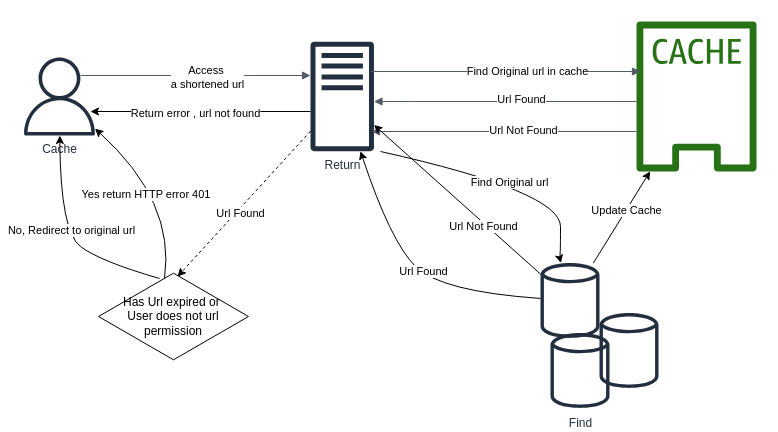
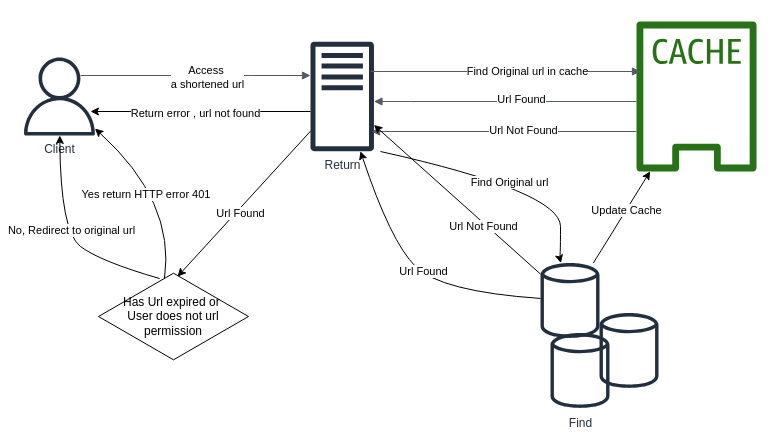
  <mxCell id="0" />
  <mxCell id="1" parent="0" />
- <mxCell id="2" value="Cache" style="outlineConnect=0;fontColor=#232F3E;gradientColor=none;fillColor=#232F3E;strokeColor=none;dashed=0;verticalLabelPosition=bottom;verticalAlign=top;align=center;html=1;fontSize=12;fontStyle=0;aspect=fixed;pointerEvents=1;shape=mxgraph.aws4.user;" vertex="1" parent="1"><mxGeometry x="20" y="57" width="78" height="78" as="geometry" /></mxCell>
+ <mxCell id="2" value="Client" style="outlineConnect=0;fontColor=#232F3E;gradientColor=none;fillColor=#232F3E;strokeColor=none;dashed=0;verticalLabelPosition=bottom;verticalAlign=top;align=center;html=1;fontSize=12;fontStyle=0;aspect=fixed;pointerEvents=1;shape=mxgraph.aws4.user;" vertex="1" parent="1"><mxGeometry x="20" y="57" width="78" height="78" as="geometry" /></mxCell>
  <mxCell id="3" value="" style="outlineConnect=0;fontColor=#232F3E;gradientColor=none;fillColor=#232F3E;strokeColor=none;dashed=0;verticalLabelPosition=bottom;verticalAlign=top;align=center;html=1;fontSize=12;fontStyle=0;aspect=fixed;pointerEvents=1;shape=mxgraph.aws4.generic_database;" vertex="1" parent="1"><mxGeometry x="540" y="261" width="59" height="78" as="geometry" /></mxCell>
  <mxCell id="4" value="" style="outlineConnect=0;fontColor=#232F3E;gradientColor=none;fillColor=#232F3E;strokeColor=none;dashed=0;verticalLabelPosition=bottom;verticalAlign=top;align=center;html=1;fontSize=12;fontStyle=0;aspect=fixed;pointerEvents=1;shape=mxgraph.aws4.generic_database;" vertex="1" parent="1"><mxGeometry x="599" y="311" width="59" height="78" as="geometry" /></mxCell>
  <mxCell id="5" value="Find" style="outlineConnect=0;fontColor=#232F3E;gradientColor=none;fillColor=#232F3E;strokeColor=none;dashed=0;verticalLabelPosition=bottom;verticalAlign=top;align=center;html=1;fontSize=12;fontStyle=0;aspect=fixed;pointerEvents=1;shape=mxgraph.aws4.generic_database;" vertex="1" parent="1"><mxGeometry x="550" y="331" width="59" height="78" as="geometry" /></mxCell>
  <mxCell id="6" value="Return" style="outlineConnect=0;fontColor=#232F3E;gradientColor=none;fillColor=#232F3E;strokeColor=none;dashed=0;verticalLabelPosition=bottom;verticalAlign=top;align=center;html=1;fontSize=12;fontStyle=0;aspect=fixed;pointerEvents=1;shape=mxgraph.aws4.traditional_server;" vertex="1" parent="1"><mxGeometry x="310" y="41" width="63.46" height="110" as="geometry" /></mxCell>
  <mxCell id="7" value="" style="outlineConnect=0;fontColor=#232F3E;gradientColor=none;fillColor=#277116;strokeColor=none;dashed=0;verticalLabelPosition=bottom;verticalAlign=top;align=center;html=1;fontSize=12;fontStyle=0;aspect=fixed;pointerEvents=1;shape=mxgraph.aws4.cached_volume;" vertex="1" parent="1"><mxGeometry x="636" y="20.52" width="120" height="150.96" as="geometry" /></mxCell>
  <mxCell id="8" value="" style="edgeStyle=orthogonalEdgeStyle;html=1;endArrow=block;elbow=vertical;startArrow=none;endFill=1;strokeColor=#545B64;rounded=0;" edge="1" parent="1" target="6"><mxGeometry width="100" relative="1" as="geometry"><mxPoint x="80" y="75" as="sourcePoint" /><mxPoint x="222" y="75" as="targetPoint" /><Array as="points"><mxPoint x="250" y="75" /><mxPoint x="250" y="75" /></Array></mxGeometry></mxCell>
  <mxCell id="9" value="Access&amp;nbsp;&lt;br&gt;a shortened url" style="edgeLabel;html=1;align=center;verticalAlign=middle;resizable=0;points=[];" vertex="1" connectable="0" parent="8"><mxGeometry x="0.099" y="-1" relative="1" as="geometry"><mxPoint as="offset" /></mxGeometry></mxCell>
  <mxCell id="10" value="" style="edgeStyle=orthogonalEdgeStyle;html=1;endArrow=block;elbow=vertical;startArrow=none;endFill=1;strokeColor=#545B64;rounded=0;" edge="1" parent="1"><mxGeometry width="100" relative="1" as="geometry"><mxPoint x="370" y="71" as="sourcePoint" /><mxPoint x="640" y="71" as="targetPoint" /></mxGeometry></mxCell>
  <mxCell id="11" value="Find Original url in cache" style="edgeLabel;html=1;align=center;verticalAlign=middle;resizable=0;points=[];" vertex="1" connectable="0" parent="10"><mxGeometry x="0.156" y="1" relative="1" as="geometry"><mxPoint as="offset" /></mxGeometry></mxCell>
  <mxCell id="12" value="" style="edgeStyle=orthogonalEdgeStyle;html=1;endArrow=none;elbow=vertical;startArrow=block;startFill=1;strokeColor=#545B64;rounded=0;" edge="1" parent="1" source="6" target="7"><mxGeometry width="100" relative="1" as="geometry"><mxPoint x="410" y="101" as="sourcePoint" /><mxPoint x="510" y="101" as="targetPoint" /><Array as="points"><mxPoint x="410" y="101" /><mxPoint x="410" y="101" /></Array></mxGeometry></mxCell>
  <mxCell id="13" value="Url Found" style="edgeLabel;html=1;align=center;verticalAlign=middle;resizable=0;points=[];" vertex="1" connectable="0" parent="12"><mxGeometry x="0.12" y="3" relative="1" as="geometry"><mxPoint as="offset" /></mxGeometry></mxCell>
  <mxCell id="14" value="" style="edgeStyle=orthogonalEdgeStyle;html=1;endArrow=none;elbow=vertical;startArrow=block;startFill=1;strokeColor=#545B64;rounded=0;" edge="1" parent="1" target="7"><mxGeometry width="100" relative="1" as="geometry"><mxPoint x="371" y="131" as="sourcePoint" /><mxPoint x="531" y="131" as="targetPoint" /><Array as="points"><mxPoint x="510" y="131" /><mxPoint x="510" y="131" /></Array></mxGeometry></mxCell>
  <mxCell id="15" value="Url Not Found" style="edgeLabel;html=1;align=center;verticalAlign=middle;resizable=0;points=[];" vertex="1" connectable="0" parent="14"><mxGeometry x="0.553" y="55" relative="1" as="geometry"><mxPoint x="-55" y="53" as="offset" /></mxGeometry></mxCell>
  <mxCell id="16" value="Has Url expired or&amp;nbsp;&lt;br&gt;User does not url permission" style="html=1;whiteSpace=wrap;aspect=fixed;shape=isoRectangle;" vertex="1" parent="1"><mxGeometry x="98" y="271" width="150" height="90" as="geometry" /></mxCell>
- <mxCell id="17" value="" style="endArrow=classic;html=1;entryX=0.527;entryY=0.056;entryDx=0;entryDy=0;entryPerimeter=0;dashed=1;" edge="1" parent="1" source="6" target="16"><mxGeometry width="50" height="50" relative="1" as="geometry"><mxPoint x="260" y="211" as="sourcePoint" /><mxPoint x="310" y="161" as="targetPoint" /></mxGeometry></mxCell>
+ <mxCell id="17" value="" style="endArrow=classic;html=1;entryX=0.527;entryY=0.056;entryDx=0;entryDy=0;entryPerimeter=0;" edge="1" parent="1" source="6" target="16"><mxGeometry width="50" height="50" relative="1" as="geometry"><mxPoint x="260" y="211" as="sourcePoint" /><mxPoint x="310" y="161" as="targetPoint" /></mxGeometry></mxCell>
  <mxCell id="18" value="Url Found" style="edgeLabel;html=1;align=center;verticalAlign=middle;resizable=0;points=[];" vertex="1" connectable="0" parent="17"><mxGeometry x="0.101" y="3" relative="1" as="geometry"><mxPoint as="offset" /></mxGeometry></mxCell>
  <mxCell id="19" value="" style="curved=1;endArrow=classic;html=1;exitX=0.44;exitY=0.078;exitDx=0;exitDy=0;exitPerimeter=0;" edge="1" parent="1" source="16" target="2"><mxGeometry width="50" height="50" relative="1" as="geometry"><mxPoint x="80" y="241" as="sourcePoint" /><mxPoint x="50" y="181" as="targetPoint" /><Array as="points"><mxPoint x="175" y="201" /></Array></mxGeometry></mxCell>
  <mxCell id="20" value="Yes return HTTP error 401&amp;nbsp;" style="edgeLabel;html=1;align=center;verticalAlign=middle;resizable=0;points=[];" vertex="1" connectable="0" parent="19"><mxGeometry x="-0.088" y="22" relative="1" as="geometry"><mxPoint x="-8" y="-19" as="offset" /></mxGeometry></mxCell>
  <mxCell id="21" value="" style="curved=1;endArrow=classic;html=1;exitX=0.407;exitY=0.078;exitDx=0;exitDy=0;exitPerimeter=0;" edge="1" parent="1" source="16" target="2"><mxGeometry width="50" height="50" relative="1" as="geometry"><mxPoint x="50" y="241" as="sourcePoint" /><mxPoint x="100" y="191" as="targetPoint" /><Array as="points"><mxPoint x="100" y="261" /><mxPoint x="60" y="231" /></Array></mxGeometry></mxCell>
  <mxCell id="22" value="No, Redirect to original url" style="edgeLabel;html=1;align=center;verticalAlign=middle;resizable=0;points=[];" vertex="1" connectable="0" parent="21"><mxGeometry x="-0.001" y="-8" relative="1" as="geometry"><mxPoint as="offset" /></mxGeometry></mxCell>
  <mxCell id="23" value="" style="curved=1;endArrow=classic;html=1;" edge="1" parent="1" target="3"><mxGeometry width="50" height="50" relative="1" as="geometry"><mxPoint x="380" y="151" as="sourcePoint" /><mxPoint x="610" y="201" as="targetPoint" /><Array as="points"><mxPoint x="560" y="191" /><mxPoint x="560" y="261" /></Array></mxGeometry></mxCell>
  <mxCell id="24" value="Find Original url" style="edgeLabel;html=1;align=center;verticalAlign=middle;resizable=0;points=[];" vertex="1" connectable="0" parent="23"><mxGeometry x="0.034" y="-2" relative="1" as="geometry"><mxPoint as="offset" /></mxGeometry></mxCell>
  <mxCell id="25" value="" style="curved=1;endArrow=classic;html=1;" edge="1" parent="1" source="3" target="6"><mxGeometry width="50" height="50" relative="1" as="geometry"><mxPoint x="390" y="291" as="sourcePoint" /><mxPoint x="440" y="241" as="targetPoint" /><Array as="points"><mxPoint x="440" y="291" /><mxPoint x="390" y="241" /></Array></mxGeometry></mxCell>
  <mxCell id="26" value="Url Found" style="edgeLabel;html=1;align=center;verticalAlign=middle;resizable=0;points=[];" vertex="1" connectable="0" parent="25"><mxGeometry x="-0.035" y="-1" relative="1" as="geometry"><mxPoint x="1" as="offset" /></mxGeometry></mxCell>
  <mxCell id="27" value="" style="endArrow=classic;html=1;" edge="1" parent="1" source="3" target="6"><mxGeometry width="50" height="50" relative="1" as="geometry"><mxPoint x="460" y="271" as="sourcePoint" /><mxPoint x="510" y="221" as="targetPoint" /></mxGeometry></mxCell>
  <mxCell id="28" value="Url Not Found" style="edgeLabel;html=1;align=center;verticalAlign=middle;resizable=0;points=[];" vertex="1" connectable="0" parent="27"><mxGeometry x="-0.33" y="3" relative="1" as="geometry"><mxPoint as="offset" /></mxGeometry></mxCell>
  <mxCell id="29" value="" style="endArrow=classic;html=1;" edge="1" parent="1" source="6"><mxGeometry width="50" height="50" relative="1" as="geometry"><mxPoint x="300" y="111" as="sourcePoint" /><mxPoint x="90" y="111" as="targetPoint" /><Array as="points"><mxPoint x="310" y="111" /><mxPoint x="250" y="111" /></Array></mxGeometry></mxCell>
  <mxCell id="30" value="Return error , url not found" style="edgeLabel;html=1;align=center;verticalAlign=middle;resizable=0;points=[];" vertex="1" connectable="0" parent="29"><mxGeometry x="0.054" y="1" relative="1" as="geometry"><mxPoint as="offset" /></mxGeometry></mxCell>
  <mxCell id="31" value="" style="endArrow=classic;html=1;" edge="1" parent="1" source="3" target="7"><mxGeometry width="50" height="50" relative="1" as="geometry"><mxPoint x="550" y="261" as="sourcePoint" /><mxPoint x="600" y="211" as="targetPoint" /><Array as="points"><mxPoint x="600" y="251" /></Array></mxGeometry></mxCell>
  <mxCell id="32" value="Update Cache" style="edgeLabel;html=1;align=center;verticalAlign=middle;resizable=0;points=[];" vertex="1" connectable="0" parent="31"><mxGeometry x="0.161" relative="1" as="geometry"><mxPoint as="offset" /></mxGeometry></mxCell>
